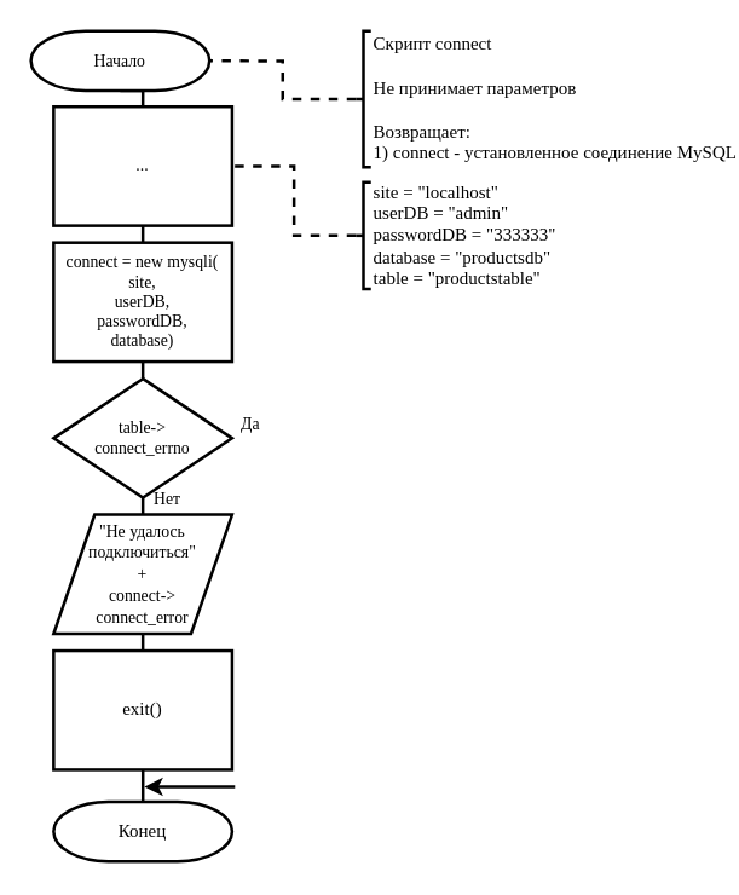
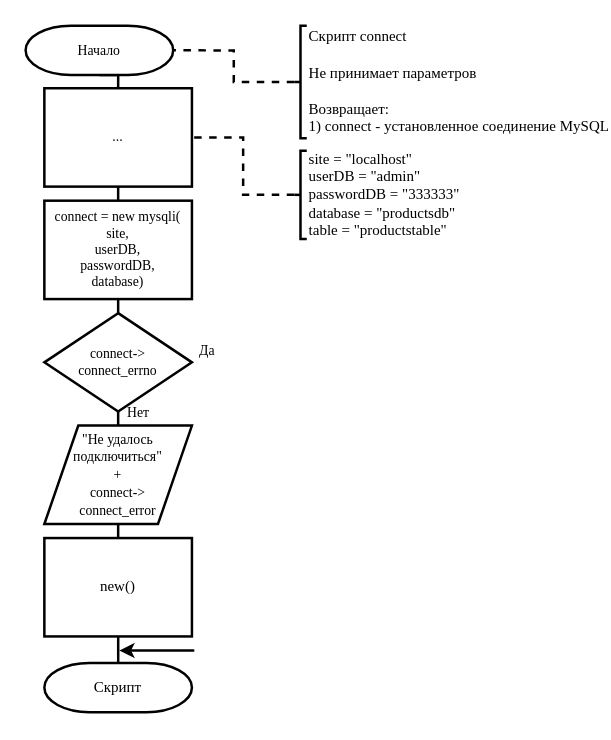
  <mxCell id="0" />
  <mxCell id="1" parent="0" />
  <mxCell id="2" style="edgeStyle=orthogonalEdgeStyle;rounded=0;orthogonalLoop=1;jettySize=auto;html=1;exitX=0.5;exitY=1;exitDx=0;exitDy=0;exitPerimeter=0;entryX=0.5;entryY=0;entryDx=0;entryDy=0;fontFamily=Times New Roman;fontSize=11;endArrow=none;endFill=0;strokeWidth=2;" parent="1" source="3" target="5" edge="1"><mxGeometry relative="1" as="geometry" /></mxCell>
  <mxCell id="3" value="Начало" style="strokeWidth=2;html=1;shape=mxgraph.flowchart.terminator;whiteSpace=wrap;rounded=0;fontFamily=Times New Roman;fontSize=11;" parent="1" vertex="1"><mxGeometry x="20" y="20" width="118.11" height="39.37" as="geometry" /></mxCell>
  <mxCell id="4" style="edgeStyle=orthogonalEdgeStyle;rounded=0;orthogonalLoop=1;jettySize=auto;html=1;exitX=0.5;exitY=1;exitDx=0;exitDy=0;entryX=0.5;entryY=0;entryDx=0;entryDy=0;endArrow=none;endFill=0;fontFamily=Times New Roman;fontSize=11;strokeWidth=2;" parent="1" source="5" target="7" edge="1"><mxGeometry relative="1" as="geometry" /></mxCell>
  <mxCell id="5" value="..." style="rounded=0;whiteSpace=wrap;html=1;absoluteArcSize=1;arcSize=14;strokeWidth=2;fontFamily=Times New Roman;fontSize=11;" parent="1" vertex="1"><mxGeometry x="35" y="70" width="118.11" height="78.74" as="geometry" /></mxCell>
  <mxCell id="6" style="edgeStyle=orthogonalEdgeStyle;rounded=0;orthogonalLoop=1;jettySize=auto;html=1;exitX=0.5;exitY=1;exitDx=0;exitDy=0;entryX=0.5;entryY=0;entryDx=0;entryDy=0;entryPerimeter=0;endArrow=none;endFill=0;fontFamily=Times New Roman;fontSize=11;strokeWidth=2;" parent="1" source="7" target="9" edge="1"><mxGeometry relative="1" as="geometry" /></mxCell>
  <mxCell id="7" value="connect = new mysqli(&lt;br style=&quot;font-size: 11px;&quot;&gt;site,&lt;br style=&quot;font-size: 11px;&quot;&gt;userDB,&lt;br style=&quot;font-size: 11px;&quot;&gt;passwordDB,&lt;br style=&quot;font-size: 11px;&quot;&gt;database)" style="rounded=0;whiteSpace=wrap;html=1;absoluteArcSize=1;arcSize=14;strokeWidth=2;fontFamily=Times New Roman;fontSize=11;" parent="1" vertex="1"><mxGeometry x="35" y="160" width="118.11" height="78.74" as="geometry" /></mxCell>
  <mxCell id="8" style="edgeStyle=orthogonalEdgeStyle;rounded=0;orthogonalLoop=1;jettySize=auto;html=1;exitX=0.5;exitY=1;exitDx=0;exitDy=0;exitPerimeter=0;entryX=0.5;entryY=0;entryDx=0;entryDy=0;endArrow=none;endFill=0;fontFamily=Times New Roman;fontSize=11;strokeWidth=2;" parent="1" source="9" target="11" edge="1"><mxGeometry relative="1" as="geometry" /></mxCell>
- <mxCell id="9" value="table-&amp;gt;&lt;br style=&quot;font-size: 11px;&quot;&gt;connect_errno" style="strokeWidth=2;html=1;shape=mxgraph.flowchart.decision;whiteSpace=wrap;rounded=0;fontFamily=Times New Roman;fontSize=11;" parent="1" vertex="1"><mxGeometry x="35" y="250" width="118.11" height="78.74" as="geometry" /></mxCell>
+ <mxCell id="9" value="connect-&amp;gt;&lt;br style=&quot;font-size: 11px;&quot;&gt;connect_errno" style="strokeWidth=2;html=1;shape=mxgraph.flowchart.decision;whiteSpace=wrap;rounded=0;fontFamily=Times New Roman;fontSize=11;" parent="1" vertex="1"><mxGeometry x="35" y="250" width="118.11" height="78.74" as="geometry" /></mxCell>
  <mxCell id="10" style="edgeStyle=orthogonalEdgeStyle;rounded=0;orthogonalLoop=1;jettySize=auto;html=1;exitX=0.5;exitY=1;exitDx=0;exitDy=0;entryX=0.5;entryY=0;entryDx=0;entryDy=0;endArrow=none;endFill=0;fontFamily=Times New Roman;fontSize=11;strokeWidth=2;" parent="1" source="11" target="13" edge="1"><mxGeometry relative="1" as="geometry" /></mxCell>
  <mxCell id="11" value="&lt;font style=&quot;font-size: 11px&quot;&gt;&quot;Не удалось подключиться&quot;&lt;br&gt;+&lt;br&gt;connect-&amp;gt;&lt;br&gt;connect_error&lt;/font&gt;" style="shape=parallelogram;html=1;strokeWidth=2;perimeter=parallelogramPerimeter;whiteSpace=wrap;rounded=0;arcSize=12;size=0.23;fontFamily=Times New Roman;" parent="1" vertex="1"><mxGeometry x="35" y="340" width="118.11" height="78.74" as="geometry" /></mxCell>
  <mxCell id="12" style="edgeStyle=orthogonalEdgeStyle;rounded=0;orthogonalLoop=1;jettySize=auto;html=1;exitX=0.5;exitY=1;exitDx=0;exitDy=0;entryX=0.5;entryY=0;entryDx=0;entryDy=0;entryPerimeter=0;endArrow=none;endFill=0;fontFamily=Times New Roman;fontSize=11;" parent="1" source="13" target="15" edge="1"><mxGeometry relative="1" as="geometry" /></mxCell>
- <mxCell id="13" value="exit()" style="rounded=0;whiteSpace=wrap;html=1;absoluteArcSize=1;arcSize=14;strokeWidth=2;fontFamily=Times New Roman;" parent="1" vertex="1"><mxGeometry x="35" y="430" width="118.11" height="78.74" as="geometry" /></mxCell>
+ <mxCell id="13" value="new()" style="rounded=0;whiteSpace=wrap;html=1;absoluteArcSize=1;arcSize=14;strokeWidth=2;fontFamily=Times New Roman;" parent="1" vertex="1"><mxGeometry x="35" y="430" width="118.11" height="78.74" as="geometry" /></mxCell>
  <mxCell id="14" value="" style="edgeStyle=orthogonalEdgeStyle;rounded=0;orthogonalLoop=1;jettySize=auto;html=1;endArrow=none;endFill=0;fontFamily=Times New Roman;fontSize=11;strokeWidth=2;" parent="1" source="15" target="13" edge="1"><mxGeometry relative="1" as="geometry" /></mxCell>
- <mxCell id="15" value="Конец" style="strokeWidth=2;html=1;shape=mxgraph.flowchart.terminator;whiteSpace=wrap;rounded=0;fontFamily=Times New Roman;" parent="1" vertex="1"><mxGeometry x="35" y="530" width="118.11" height="39.37" as="geometry" /></mxCell>
+ <mxCell id="15" value="Скрипт" style="strokeWidth=2;html=1;shape=mxgraph.flowchart.terminator;whiteSpace=wrap;rounded=0;fontFamily=Times New Roman;" parent="1" vertex="1"><mxGeometry x="35" y="530" width="118.11" height="39.37" as="geometry" /></mxCell>
  <mxCell id="16" value="" style="endArrow=classic;html=1;fontFamily=Times New Roman;fontSize=11;strokeWidth=2;" parent="1" edge="1"><mxGeometry width="50" height="50" relative="1" as="geometry"><mxPoint x="155" y="520" as="sourcePoint" /><mxPoint x="95" y="520" as="targetPoint" /></mxGeometry></mxCell>
  <mxCell id="17" style="edgeStyle=orthogonalEdgeStyle;rounded=0;orthogonalLoop=1;jettySize=auto;html=1;exitX=0;exitY=0.5;exitDx=0;exitDy=0;exitPerimeter=0;entryX=1;entryY=0.5;entryDx=0;entryDy=0;endArrow=none;endFill=0;strokeWidth=2;fontFamily=Times New Roman;fontSize=11;dashed=1;" parent="1" source="18" target="5" edge="1"><mxGeometry relative="1" as="geometry" /></mxCell>
  <mxCell id="18" value="&lt;div&gt;site = &quot;localhost&quot;&lt;/div&gt;&lt;div&gt;userDB = &quot;admin&quot;&lt;/div&gt;&lt;div&gt;passwordDB = &quot;333333&quot;&lt;/div&gt;&lt;div&gt;&lt;span&gt;database = &quot;productsdb&quot;&lt;/span&gt;&lt;br&gt;&lt;/div&gt;&lt;div&gt;table = &quot;productstable&quot;&lt;/div&gt;" style="strokeWidth=2;html=1;shape=mxgraph.flowchart.annotation_2;align=left;labelPosition=right;pointerEvents=1;rounded=0;fontFamily=Times New Roman;" parent="1" vertex="1"><mxGeometry x="235" y="120" width="10" height="70.63" as="geometry" /></mxCell>
  <mxCell id="19" value="Да" style="text;html=1;align=center;verticalAlign=middle;resizable=0;points=[];autosize=1;fontSize=11;fontFamily=Times New Roman;" parent="1" vertex="1"><mxGeometry x="150" y="270" width="30" height="20" as="geometry" /></mxCell>
  <mxCell id="20" value="Нет" style="text;html=1;align=center;verticalAlign=middle;resizable=0;points=[];autosize=1;fontSize=11;fontFamily=Times New Roman;" parent="1" vertex="1"><mxGeometry x="95" y="320" width="30" height="20" as="geometry" /></mxCell>
  <mxCell id="21" style="edgeStyle=orthogonalEdgeStyle;rounded=0;orthogonalLoop=1;jettySize=auto;html=1;exitX=0;exitY=0.5;exitDx=0;exitDy=0;exitPerimeter=0;entryX=1;entryY=0.5;entryDx=0;entryDy=0;entryPerimeter=0;strokeWidth=2;dashed=1;endArrow=none;endFill=0;" edge="1" parent="1" source="22" target="3"><mxGeometry relative="1" as="geometry" /></mxCell>
  <mxCell id="22" value="Скрипт connect&lt;br&gt;&lt;br&gt;Не принимает параметров&lt;br&gt;&lt;br&gt;Возвращает:&lt;br&gt;1) connect - установленное соединение MySQL" style="strokeWidth=2;html=1;shape=mxgraph.flowchart.annotation_2;align=left;labelPosition=right;pointerEvents=1;rounded=0;fontFamily=Times New Roman;" vertex="1" parent="1"><mxGeometry x="235" y="20" width="10" height="90" as="geometry" /></mxCell>
